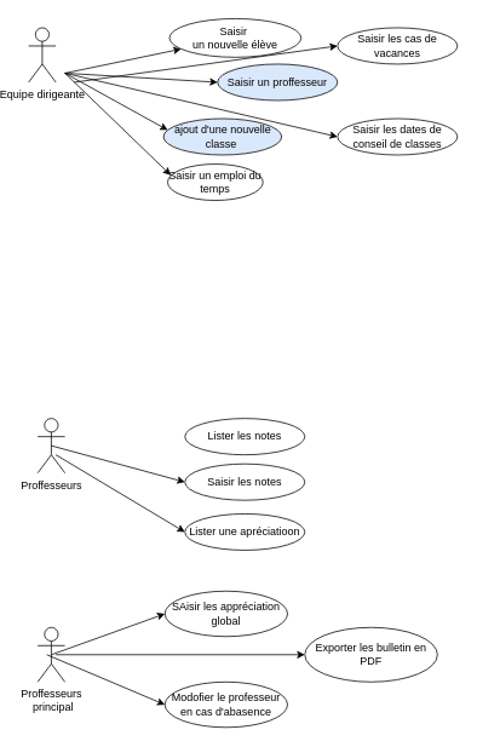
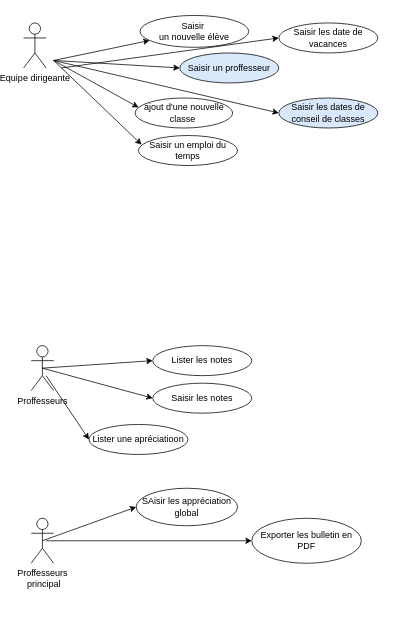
  <mxCell id="0" />
  <mxCell id="1" parent="0" />
  <mxCell id="2" value="Equipe dirigeante&lt;div&gt;&lt;br&gt;&lt;/div&gt;" style="shape=umlActor;verticalLabelPosition=bottom;verticalAlign=top;html=1;" vertex="1" parent="1"><mxGeometry x="20" y="30" width="30" height="60" as="geometry" /></mxCell>
  <mxCell id="3" value="" style="endArrow=classic;html=1;rounded=0;" edge="1" parent="1" target="4"><mxGeometry width="50" height="50" relative="1" as="geometry"><mxPoint x="60" y="80" as="sourcePoint" /><mxPoint x="160" y="70" as="targetPoint" /></mxGeometry></mxCell>
  <mxCell id="4" value="Saisir&amp;nbsp;&lt;div&gt;un nouvelle élève&lt;/div&gt;" style="ellipse;html=1;whiteSpace=wrap;" vertex="1" parent="1"><mxGeometry x="175" y="20" width="145" height="42.5" as="geometry" /></mxCell>
  <mxCell id="5" value="Saisir un proffesseur" style="ellipse;html=1;whiteSpace=wrap;fillColor=#dae8fc;" vertex="1" parent="1"><mxGeometry x="228" y="70" width="132" height="40" as="geometry" /></mxCell>
- <mxCell id="6" value="ajout d'une nouvelle classe&amp;nbsp;" style="ellipse;html=1;whiteSpace=wrap;fillColor=#dae8fc;" vertex="1" parent="1"><mxGeometry x="168.5" y="130" width="130" height="40" as="geometry" /></mxCell>
- <mxCell id="7" value="Saisir un emploi du temps" style="ellipse;html=1;whiteSpace=wrap;" vertex="1" parent="1"><mxGeometry x="173" y="180" width="105" height="40" as="geometry" /></mxCell>
+ <mxCell id="6" value="ajout d'une nouvelle classe&amp;nbsp;" style="ellipse;html=1;whiteSpace=wrap;" vertex="1" parent="1"><mxGeometry x="168.5" y="130" width="130" height="40" as="geometry" /></mxCell>
+ <mxCell id="7" value="Saisir un emploi du temps" style="ellipse;html=1;whiteSpace=wrap;" vertex="1" parent="1"><mxGeometry x="173" y="180" width="132" height="40" as="geometry" /></mxCell>
  <mxCell id="8" value="" style="endArrow=classic;html=1;rounded=0;entryX=0;entryY=0.5;entryDx=0;entryDy=0;" edge="1" parent="1" target="5"><mxGeometry width="50" height="50" relative="1" as="geometry"><mxPoint x="60" y="80" as="sourcePoint" /><mxPoint x="110" y="40" as="targetPoint" /></mxGeometry></mxCell>
  <mxCell id="9" value="" style="endArrow=classic;html=1;rounded=0;entryX=0;entryY=0.5;entryDx=0;entryDy=0;" edge="1" parent="1" target="17"><mxGeometry width="50" height="50" relative="1" as="geometry"><mxPoint x="60" y="80" as="sourcePoint" /><mxPoint x="360" y="125" as="targetPoint" /></mxGeometry></mxCell>
  <mxCell id="10" value="" style="endArrow=classic;html=1;rounded=0;entryX=0.032;entryY=0.305;entryDx=0;entryDy=0;entryPerimeter=0;" edge="1" parent="1" target="7"><mxGeometry width="50" height="50" relative="1" as="geometry"><mxPoint x="60" y="80" as="sourcePoint" /><mxPoint x="120" y="40" as="targetPoint" /></mxGeometry></mxCell>
  <mxCell id="11" value="" style="endArrow=classic;html=1;rounded=0;entryX=0.036;entryY=0.315;entryDx=0;entryDy=0;entryPerimeter=0;" edge="1" parent="1" target="6"><mxGeometry width="50" height="50" relative="1" as="geometry"><mxPoint x="60" y="80" as="sourcePoint" /><mxPoint x="110" y="35" as="targetPoint" /></mxGeometry></mxCell>
  <mxCell id="12" value="&lt;div&gt;Proffesseurs&lt;/div&gt;&lt;div&gt;&lt;br&gt;&lt;/div&gt;" style="shape=umlActor;verticalLabelPosition=bottom;verticalAlign=top;html=1;" vertex="1" parent="1"><mxGeometry x="30" y="460" width="30" height="60" as="geometry" /></mxCell>
  <mxCell id="13" value="Lister les notes" style="ellipse;html=1;whiteSpace=wrap;" vertex="1" parent="1"><mxGeometry x="192" y="460" width="132" height="40" as="geometry" /></mxCell>
  <mxCell id="14" value="Saisir&lt;span style=&quot;color: rgba(0, 0, 0, 0); font-family: monospace; font-size: 0px; text-align: start; text-wrap: nowrap;&quot;&gt;%3CmxGraphModel%3E%3Croot%3E%3CmxCell%20id%3D%220%22%2F%3E%3CmxCell%20id%3D%221%22%20parent%3D%220%22%2F%3E%3CmxCell%20id%3D%222%22%20value%3D%22Lister%20les%20notes%22%20style%3D%22ellipse%3Bhtml%3D1%3BwhiteSpace%3Dwrap%3B%22%20vertex%3D%221%22%20parent%3D%221%22%3E%3CmxGeometry%20x%3D%22282%22%20y%3D%22440%22%20width%3D%22132%22%20height%3D%2240%22%20as%3D%22geometry%22%2F%3E%3C%2FmxCell%3E%3C%2Froot%3E%3C%2FmxGraphModel%3E&lt;/span&gt;&amp;nbsp;les notes" style="ellipse;html=1;whiteSpace=wrap;" vertex="1" parent="1"><mxGeometry x="192" y="510" width="132" height="40" as="geometry" /></mxCell>
- <mxCell id="15" value="Lister une apréciatioon" style="ellipse;html=1;whiteSpace=wrap;" vertex="1" parent="1"><mxGeometry x="192" y="565" width="132" height="40" as="geometry" /></mxCell>
- <mxCell id="16" value="Saisir les cas de vacances" style="ellipse;html=1;whiteSpace=wrap;" vertex="1" parent="1"><mxGeometry x="360" y="30" width="132" height="40" as="geometry" /></mxCell>
- <mxCell id="17" value="Saisir les dates de conseil de classes" style="ellipse;html=1;whiteSpace=wrap;" vertex="1" parent="1"><mxGeometry x="360" y="130" width="132" height="40" as="geometry" /></mxCell>
+ <mxCell id="15" value="Lister une apréciatioon" style="ellipse;html=1;whiteSpace=wrap;" vertex="1" parent="1"><mxGeometry x="107" y="565" width="132" height="40" as="geometry" /></mxCell>
+ <mxCell id="16" value="Saisir les date de vacances" style="ellipse;html=1;whiteSpace=wrap;" vertex="1" parent="1"><mxGeometry x="360" y="30" width="132" height="40" as="geometry" /></mxCell>
+ <mxCell id="17" value="Saisir les dates de conseil de classes" style="ellipse;html=1;whiteSpace=wrap;fillColor=#dae8fc;" vertex="1" parent="1"><mxGeometry x="360" y="130" width="132" height="40" as="geometry" /></mxCell>
  <mxCell id="18" value="" style="endArrow=classic;html=1;rounded=0;entryX=0;entryY=0.5;entryDx=0;entryDy=0;" edge="1" parent="1" target="16"><mxGeometry width="50" height="50" relative="1" as="geometry"><mxPoint x="70" y="90" as="sourcePoint" /><mxPoint x="370" y="160" as="targetPoint" /></mxGeometry></mxCell>
+ <mxCell id="19" value="" style="endArrow=classic;html=1;rounded=0;entryX=0;entryY=0.5;entryDx=0;entryDy=0;exitX=0.5;exitY=0.5;exitDx=0;exitDy=0;exitPerimeter=0;" edge="1" parent="1" source="12" target="13"><mxGeometry width="50" height="50" relative="1" as="geometry"><mxPoint x="89" y="390" as="sourcePoint" /><mxPoint x="240" y="430" as="targetPoint" /></mxGeometry></mxCell>
  <mxCell id="20" value="" style="endArrow=classic;html=1;rounded=0;entryX=0;entryY=0.5;entryDx=0;entryDy=0;exitX=0.5;exitY=0.5;exitDx=0;exitDy=0;exitPerimeter=0;" edge="1" parent="1" source="12" target="14"><mxGeometry width="50" height="50" relative="1" as="geometry"><mxPoint x="70" y="499" as="sourcePoint" /><mxPoint x="202" y="490" as="targetPoint" /></mxGeometry></mxCell>
  <mxCell id="21" value="" style="endArrow=classic;html=1;rounded=0;entryX=0;entryY=0.5;entryDx=0;entryDy=0;exitX=0.667;exitY=0.667;exitDx=0;exitDy=0;exitPerimeter=0;" edge="1" parent="1" source="12" target="15"><mxGeometry width="50" height="50" relative="1" as="geometry"><mxPoint x="80" y="509" as="sourcePoint" /><mxPoint x="212" y="500" as="targetPoint" /></mxGeometry></mxCell>
  <mxCell id="22" value="&lt;div&gt;Proffesseurs&lt;/div&gt;&lt;div&gt;&amp;nbsp;principal&lt;/div&gt;" style="shape=umlActor;verticalLabelPosition=bottom;verticalAlign=top;html=1;" vertex="1" parent="1"><mxGeometry x="30" y="690" width="30" height="60" as="geometry" /></mxCell>
  <mxCell id="23" value="&lt;div style=&quot;text-align: center;&quot;&gt;&lt;span style=&quot;text-align: start; background-color: initial;&quot;&gt;SAisir les appréciation global&lt;/span&gt;&lt;span style=&quot;color: rgba(0, 0, 0, 0); font-family: monospace; font-size: 0px; text-align: start; text-wrap: nowrap; background-color: initial;&quot;&gt;3CmxGraphModel%3E%3Croot%3E%3CmxCell%20id%3D%220%22%2F%3E%3CmxCell%20id%3D%221%22%20parent%3D%220%22%2F%3E%3CmxCell%20id%3D%222%22%20value%3D%22Lister%20les%20notes%22%20style%3D%22ellipse%3Bhtml%3D1%3BwhiteSpace%3Dwrap%3B%22%20vertex%3D%221%22%20parent%3D%221%22%3E%3CmxGeometry%20x%3D%22282%22%20y%3D%22440%22%20width%3D%22132%22%20height%3D%2240%22%20as%3D%22geometry%22%2F%3E%3C%2FmxCell%3E%3C%2Froot%3E%3C%2FmxGr&lt;/span&gt;&lt;/div&gt;" style="ellipse;html=1;whiteSpace=wrap;" vertex="1" parent="1"><mxGeometry x="170" y="650" width="135" height="50" as="geometry" /></mxCell>
- <mxCell id="24" value="Modofier le professeur en cas d'abasence" style="ellipse;html=1;whiteSpace=wrap;" vertex="1" parent="1"><mxGeometry x="170" y="750" width="135" height="50" as="geometry" /></mxCell>
  <mxCell id="25" value="" style="endArrow=classic;html=1;rounded=0;entryX=0;entryY=0.5;entryDx=0;entryDy=0;exitX=0.5;exitY=0.5;exitDx=0;exitDy=0;exitPerimeter=0;" edge="1" parent="1" source="22" target="23"><mxGeometry width="50" height="50" relative="1" as="geometry"><mxPoint x="60" y="590" as="sourcePoint" /><mxPoint x="202" y="675" as="targetPoint" /></mxGeometry></mxCell>
- <mxCell id="26" value="" style="endArrow=classic;html=1;rounded=0;entryX=0;entryY=0.5;entryDx=0;entryDy=0;exitX=0.333;exitY=0.5;exitDx=0;exitDy=0;exitPerimeter=0;" edge="1" parent="1" source="22" target="24"><mxGeometry width="50" height="50" relative="1" as="geometry"><mxPoint x="50" y="720" as="sourcePoint" /><mxPoint x="182" y="805" as="targetPoint" /></mxGeometry></mxCell>
  <mxCell id="27" value="Exporter les bulletin en PDF" style="ellipse;html=1;whiteSpace=wrap;" vertex="1" parent="1"><mxGeometry x="324" y="690" width="146" height="60" as="geometry" /></mxCell>
  <mxCell id="28" value="" style="endArrow=classic;html=1;rounded=0;entryX=0;entryY=0.5;entryDx=0;entryDy=0;" edge="1" parent="1" target="27"><mxGeometry width="50" height="50" relative="1" as="geometry"><mxPoint x="50" y="720" as="sourcePoint" /><mxPoint x="180" y="685" as="targetPoint" /></mxGeometry></mxCell>
